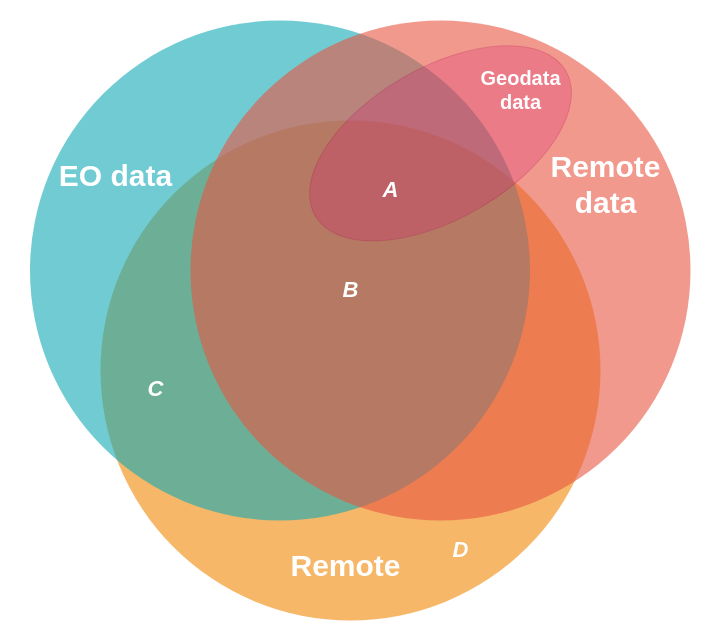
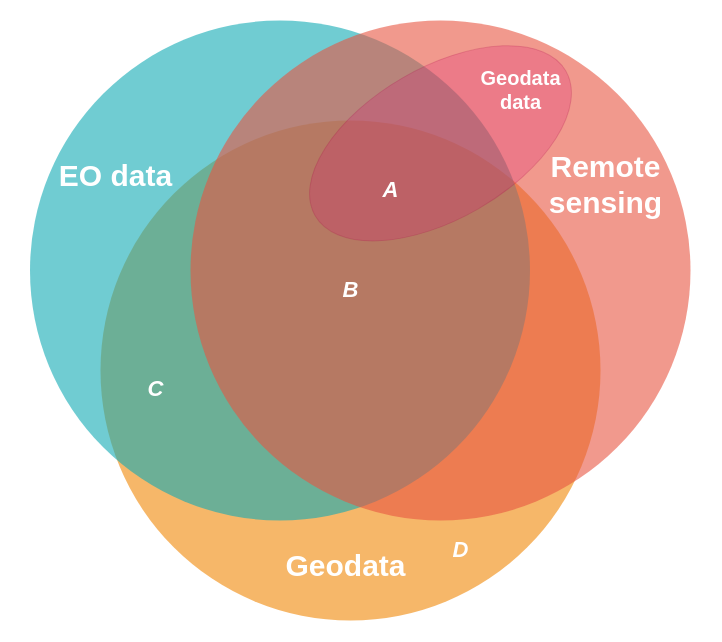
  <mxCell id="0" />
  <mxCell id="1" parent="0" />
  <mxCell id="2" value="" style="ellipse;fillColor=#F08705;opacity=60;strokeColor=none;html=1;fontColor=#FFFFFF;" parent="1" vertex="1"><mxGeometry x="100" y="120" width="500" height="500" as="geometry" /></mxCell>
  <mxCell id="3" value="" style="ellipse;fillColor=#12AAB5;opacity=60;strokeColor=none;html=1;fontColor=#FFFFFF;" parent="1" vertex="1"><mxGeometry x="29.5" y="20" width="500" height="500" as="geometry" /></mxCell>
  <mxCell id="4" value="" style="ellipse;fillColor=#e85642;opacity=60;strokeColor=none;html=1;fontColor=#FFFFFF;" parent="1" vertex="1"><mxGeometry x="190" y="20" width="500" height="500" as="geometry" /></mxCell>
  <mxCell id="5" value="&lt;font style=&quot;font-size: 30px;&quot;&gt;&lt;b&gt;EO data&lt;/b&gt;&lt;/font&gt;" style="text;fontSize=24;align=center;verticalAlign=middle;html=1;fontColor=#FFFFFF;" parent="1" vertex="1"><mxGeometry x="20" y="140" width="190" height="70" as="geometry" /></mxCell>
- <mxCell id="6" value="&lt;div style=&quot;font-size: 30px;&quot;&gt;&lt;b&gt;&lt;font style=&quot;font-size: 30px;&quot;&gt;Remote&lt;/font&gt;&lt;/b&gt;&lt;/div&gt;&lt;div style=&quot;font-size: 30px;&quot;&gt;&lt;b&gt;&lt;font style=&quot;font-size: 30px;&quot;&gt;data&lt;/font&gt;&lt;/b&gt;&lt;/div&gt;" style="text;fontSize=24;align=center;verticalAlign=middle;html=1;fontColor=#FFFFFF;" parent="1" vertex="1"><mxGeometry x="510" y="148.5" width="190" height="70" as="geometry" /></mxCell>
- <mxCell id="7" value="&lt;font style=&quot;font-size: 30px;&quot;&gt;&lt;b&gt;Remote&lt;/b&gt;&lt;/font&gt;" style="text;fontSize=24;align=center;verticalAlign=middle;html=1;fontColor=#FFFFFF;" parent="1" vertex="1"><mxGeometry x="250" y="530" width="190" height="70" as="geometry" /></mxCell>
+ <mxCell id="6" value="&lt;div style=&quot;font-size: 30px;&quot;&gt;&lt;b&gt;&lt;font style=&quot;font-size: 30px;&quot;&gt;Remote&lt;/font&gt;&lt;/b&gt;&lt;/div&gt;&lt;div style=&quot;font-size: 30px;&quot;&gt;&lt;b&gt;&lt;font style=&quot;font-size: 30px;&quot;&gt;sensing&lt;/font&gt;&lt;/b&gt;&lt;/div&gt;" style="text;fontSize=24;align=center;verticalAlign=middle;html=1;fontColor=#FFFFFF;" parent="1" vertex="1"><mxGeometry x="510" y="148.5" width="190" height="70" as="geometry" /></mxCell>
+ <mxCell id="7" value="&lt;font style=&quot;font-size: 30px;&quot;&gt;&lt;b&gt;Geodata&lt;/b&gt;&lt;/font&gt;" style="text;fontSize=24;align=center;verticalAlign=middle;html=1;fontColor=#FFFFFF;" parent="1" vertex="1"><mxGeometry x="250" y="530" width="190" height="70" as="geometry" /></mxCell>
  <mxCell id="8" value="&lt;font size=&quot;1&quot;&gt;&lt;b&gt;&lt;i style=&quot;font-size: 22px;&quot;&gt;B&lt;/i&gt;&lt;/b&gt;&lt;/font&gt;" style="text;align=center;html=1;fontColor=#FFFFFF;fontSize=16;" parent="1" vertex="1"><mxGeometry x="330" y="270" width="40" height="40" as="geometry" /></mxCell>
  <mxCell id="9" value="" style="ellipse;opacity=20;html=1;rotation=-30;shadow=0;strokeColor=#A50040;fillColor=#d80073;fontColor=#ffffff;" vertex="1" parent="1"><mxGeometry x="295.25" y="67.19" width="289.5" height="151.31" as="geometry" /></mxCell>
  <mxCell id="10" value="&lt;div style=&quot;font-size: 20px;&quot;&gt;&lt;font style=&quot;font-size: 20px;&quot;&gt;&lt;b&gt;Geodata&lt;/b&gt;&lt;/font&gt;&lt;/div&gt;&lt;div style=&quot;font-size: 20px;&quot;&gt;&lt;font style=&quot;font-size: 20px;&quot;&gt;&lt;b&gt;data&lt;br&gt;&lt;/b&gt;&lt;/font&gt;&lt;/div&gt;" style="text;align=center;html=1;fontColor=#FFFFFF;fontSize=16;" vertex="1" parent="1"><mxGeometry x="500" y="58.69" width="40" height="40" as="geometry" /></mxCell>
  <mxCell id="11" value="&lt;font size=&quot;1&quot;&gt;&lt;b&gt;&lt;i style=&quot;font-size: 22px;&quot;&gt;A&lt;/i&gt;&lt;/b&gt;&lt;/font&gt;" style="text;align=center;html=1;fontColor=#FFFFFF;fontSize=16;" vertex="1" parent="1"><mxGeometry x="370" y="170" width="40" height="40" as="geometry" /></mxCell>
  <mxCell id="12" value="&lt;font size=&quot;1&quot;&gt;&lt;b&gt;&lt;i style=&quot;font-size: 22px;&quot;&gt;C&lt;/i&gt;&lt;/b&gt;&lt;/font&gt;" style="text;align=center;html=1;fontColor=#FFFFFF;fontSize=16;" vertex="1" parent="1"><mxGeometry x="135" y="368.5" width="40" height="40" as="geometry" /></mxCell>
  <mxCell id="13" value="&lt;font size=&quot;1&quot;&gt;&lt;b&gt;&lt;i style=&quot;font-size: 22px;&quot;&gt;D&lt;/i&gt;&lt;/b&gt;&lt;/font&gt;" style="text;align=center;html=1;fontColor=#FFFFFF;fontSize=16;" vertex="1" parent="1"><mxGeometry x="440" y="530" width="40" height="40" as="geometry" /></mxCell>
